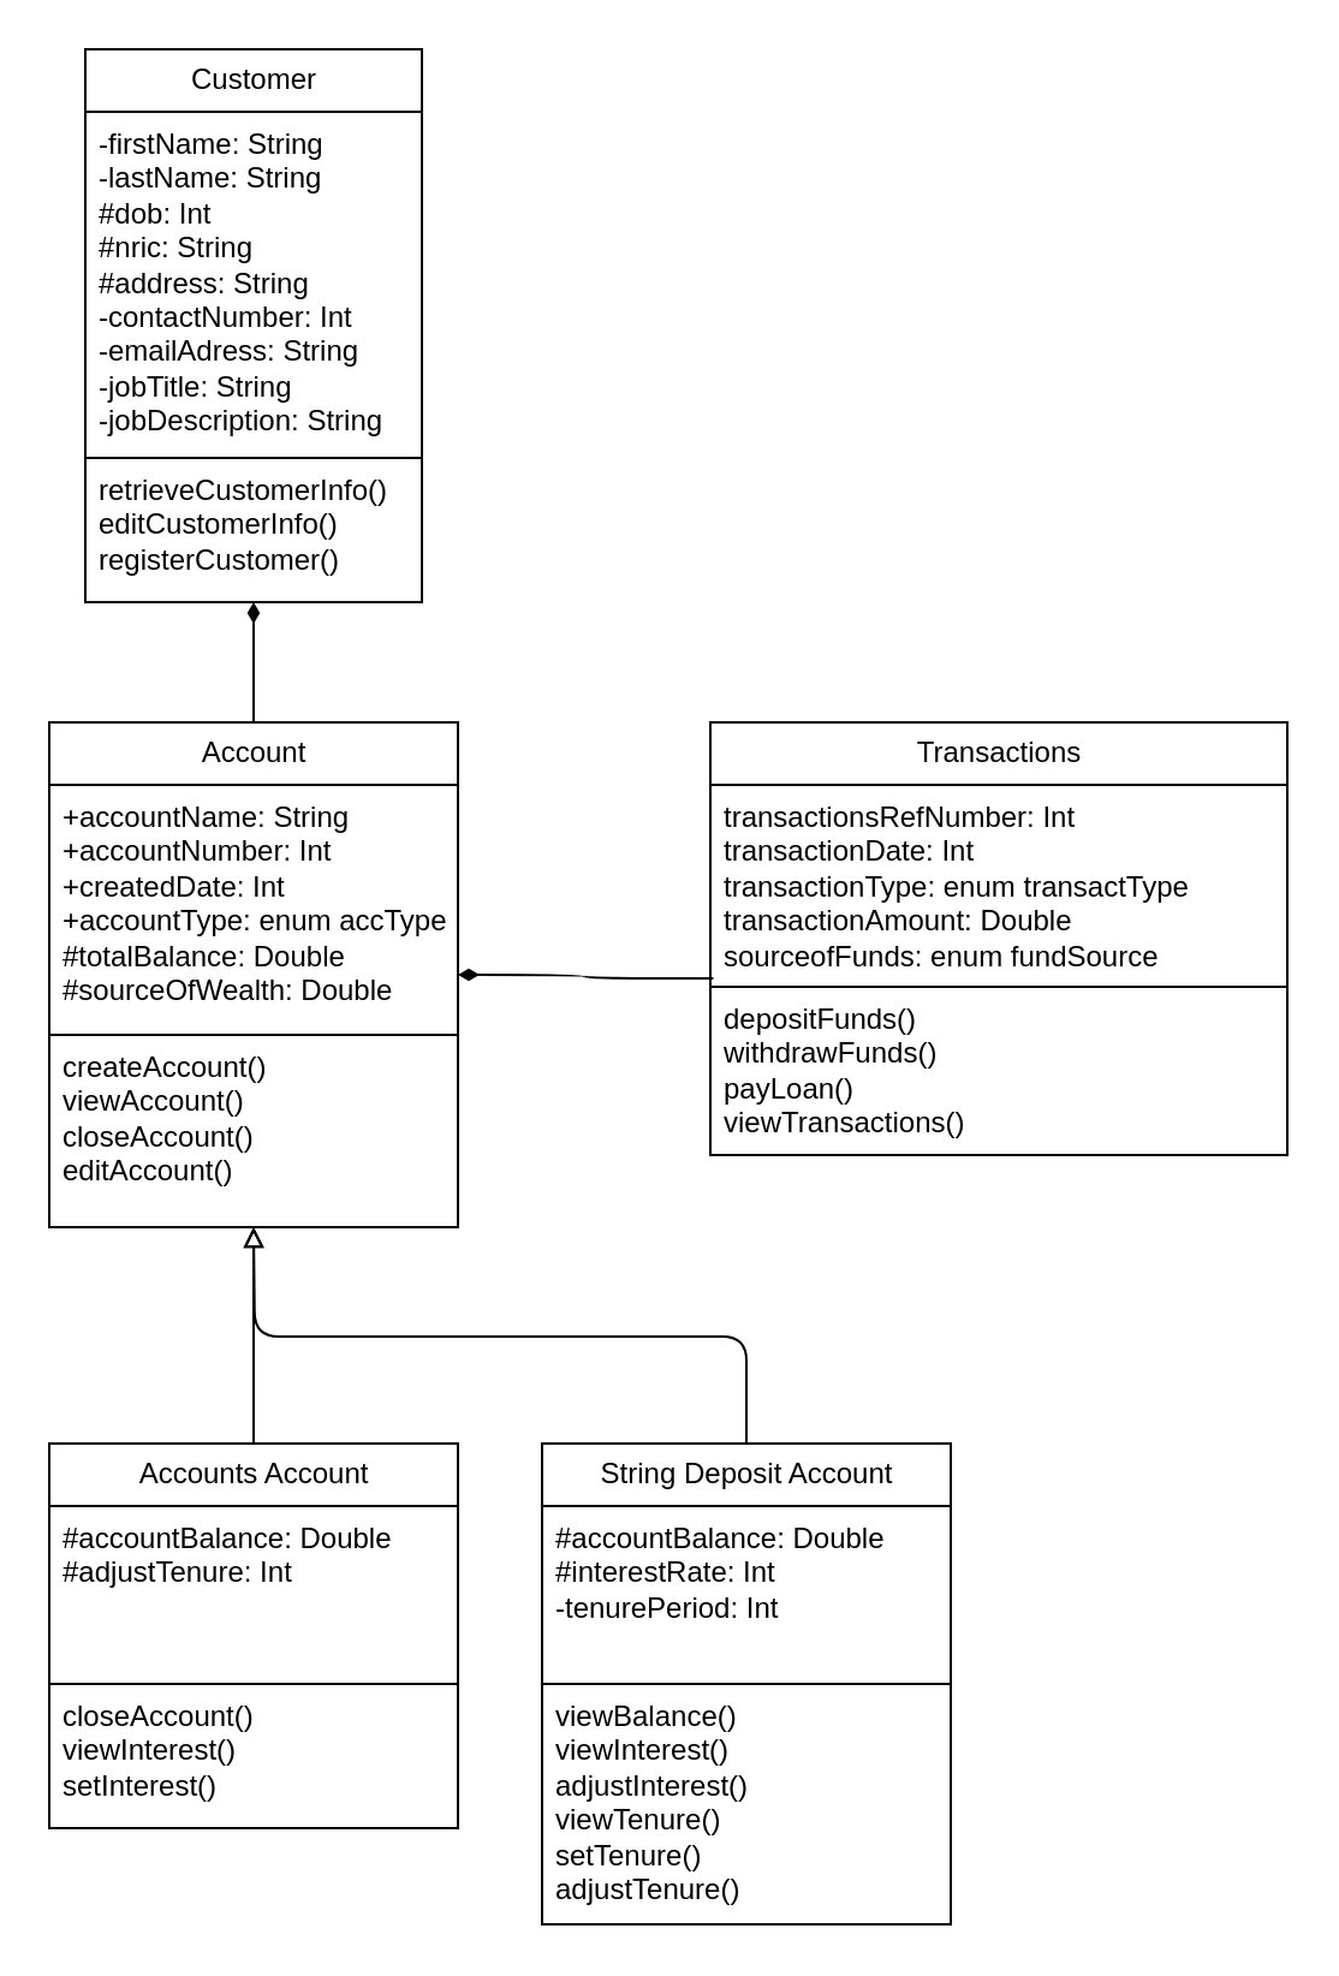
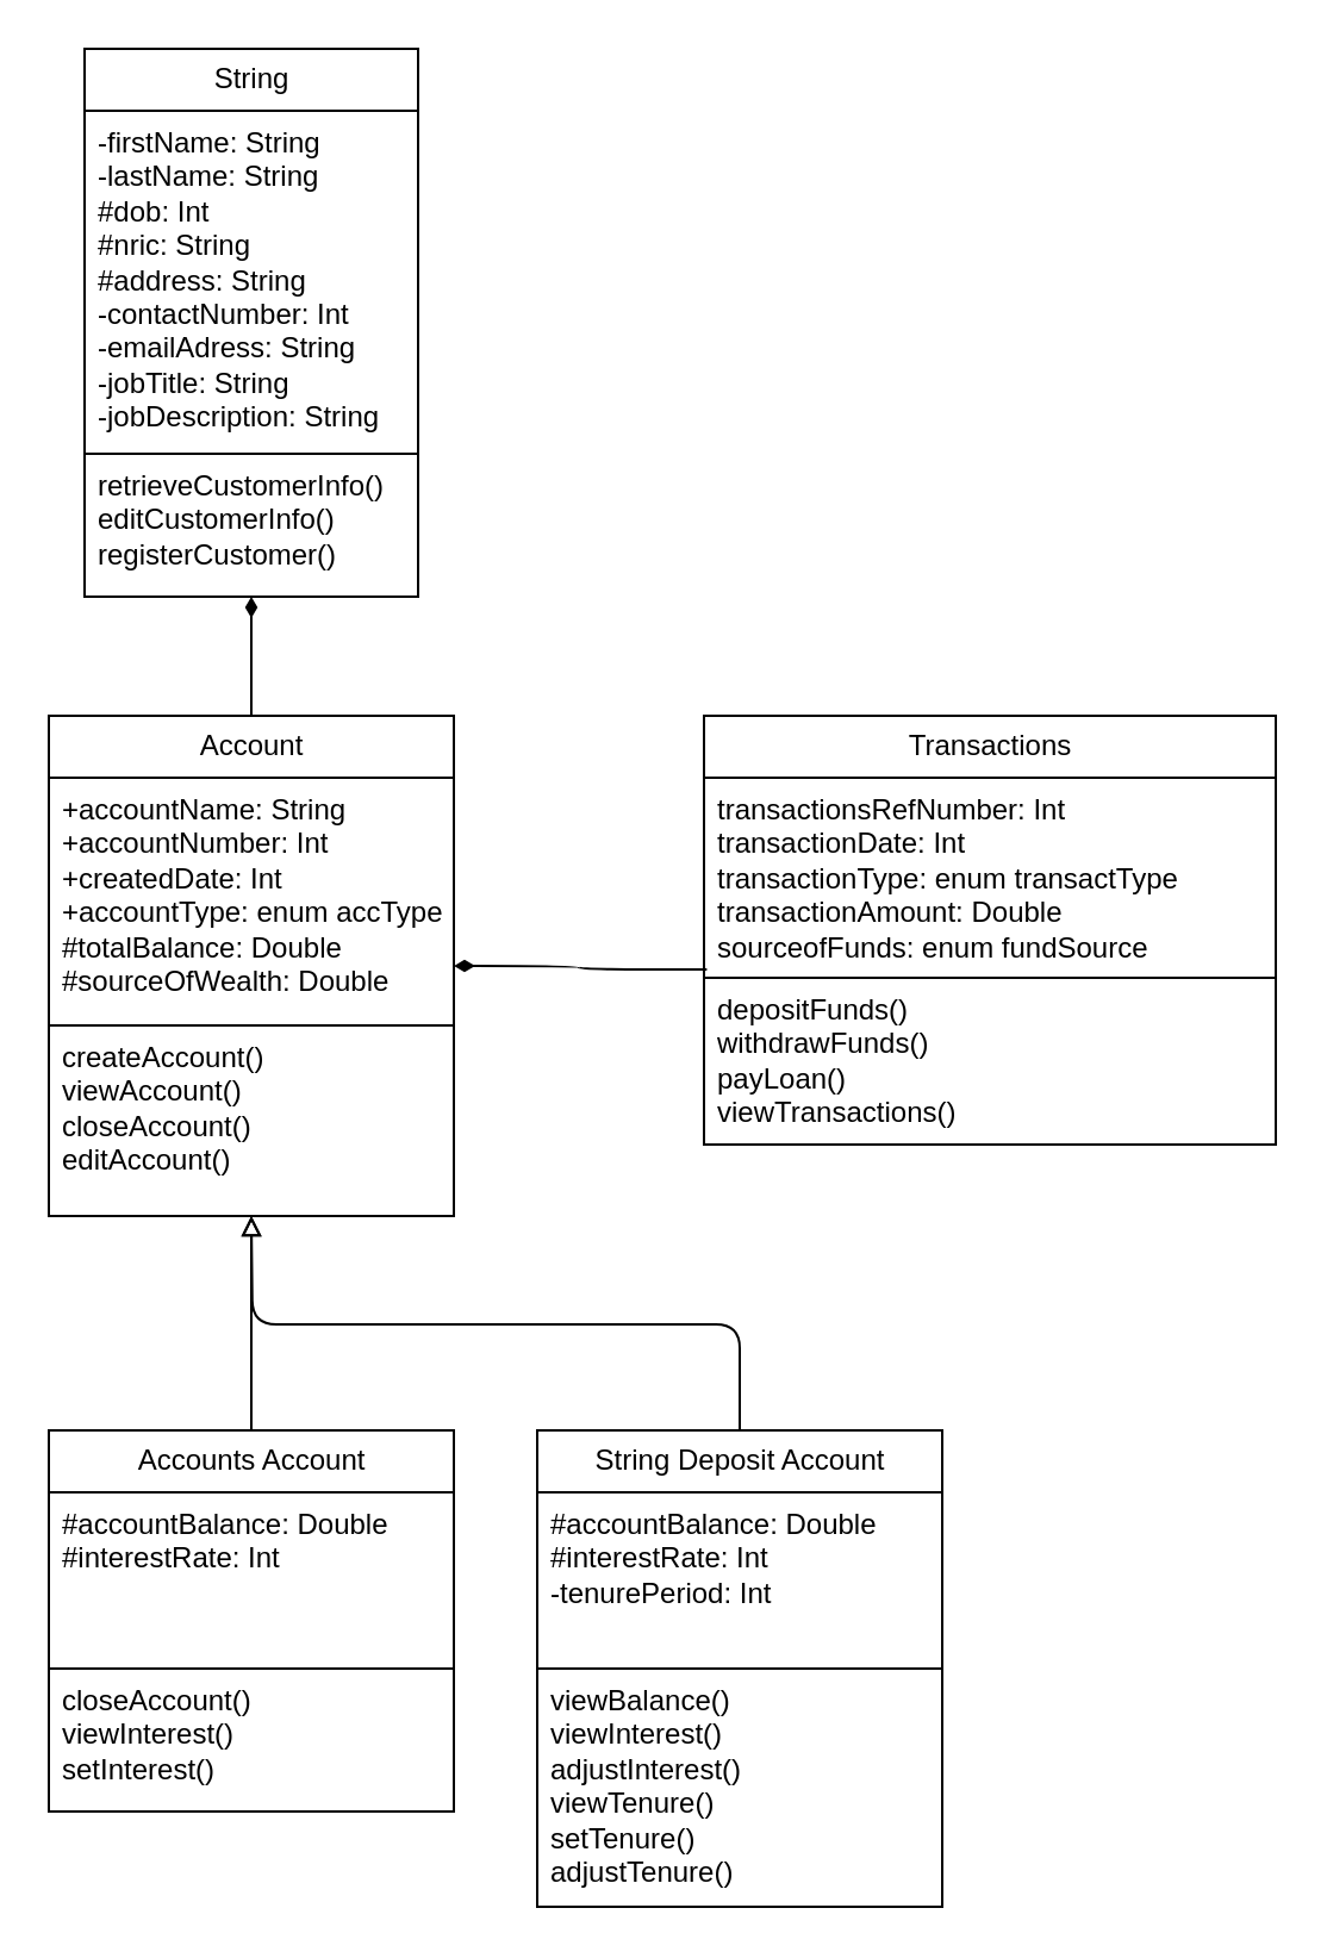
  <mxCell id="0" />
  <mxCell id="1" parent="0" />
  <mxCell id="2" style="edgeStyle=none;html=1;startArrow=diamondThin;startFill=1;endArrow=none;endFill=0;" edge="1" parent="1" source="3" target="7"><mxGeometry relative="1" as="geometry" /></mxCell>
- <mxCell id="3" value="Customer" style="swimlane;fontStyle=0;childLayout=stackLayout;horizontal=1;startSize=26;fillColor=none;horizontalStack=0;resizeParent=1;resizeParentMax=0;resizeLast=0;collapsible=1;marginBottom=0;html=1;" vertex="1" parent="1"><mxGeometry x="35" y="20" width="140" height="230" as="geometry" /></mxCell>
+ <mxCell id="3" value="String" style="swimlane;fontStyle=0;childLayout=stackLayout;horizontal=1;startSize=26;fillColor=none;horizontalStack=0;resizeParent=1;resizeParentMax=0;resizeLast=0;collapsible=1;marginBottom=0;html=1;" vertex="1" parent="1"><mxGeometry x="35" y="20" width="140" height="230" as="geometry" /></mxCell>
  <mxCell id="4" value="-firstName: String&lt;br&gt;-lastName: String&lt;br&gt;#dob: Int&lt;br&gt;#nric: String&lt;br&gt;#address: String&lt;br&gt;-contactNumber: Int&lt;br&gt;-emailAdress: String&lt;br&gt;-jobTitle: String&lt;br&gt;-jobDescription: String" style="text;strokeColor=none;fillColor=none;align=left;verticalAlign=top;spacingLeft=4;spacingRight=4;overflow=hidden;rotatable=0;points=[[0,0.5],[1,0.5]];portConstraint=eastwest;whiteSpace=wrap;html=1;" vertex="1" parent="3"><mxGeometry y="26" width="140" height="144" as="geometry" /></mxCell>
  <mxCell id="5" value="retrieveCustomerInfo()&lt;br&gt;editCustomerInfo()&lt;br&gt;registerCustomer()" style="text;strokeColor=default;fillColor=none;align=left;verticalAlign=top;spacingLeft=4;spacingRight=4;overflow=hidden;rotatable=0;points=[[0,0.5],[1,0.5]];portConstraint=eastwest;whiteSpace=wrap;html=1;" vertex="1" parent="3"><mxGeometry y="170" width="140" height="60" as="geometry" /></mxCell>
  <mxCell id="6" style="html=1;entryX=0.005;entryY=0.959;entryDx=0;entryDy=0;entryPerimeter=0;startArrow=diamondThin;startFill=1;endArrow=none;endFill=0;elbow=vertical;edgeStyle=orthogonalEdgeStyle;curved=1;" edge="1" parent="1" source="7" target="11"><mxGeometry relative="1" as="geometry" /></mxCell>
  <mxCell id="7" value="Account" style="swimlane;fontStyle=0;childLayout=stackLayout;horizontal=1;startSize=26;fillColor=none;horizontalStack=0;resizeParent=1;resizeParentMax=0;resizeLast=0;collapsible=1;marginBottom=0;html=1;" vertex="1" parent="1"><mxGeometry x="20" y="300" width="170" height="210" as="geometry" /></mxCell>
  <mxCell id="8" value="+accountName: String&lt;br&gt;+accountNumber: Int&lt;br&gt;+createdDate: Int&lt;br&gt;+accountType: enum accType&lt;br&gt;#totalBalance: Double&lt;br&gt;#sourceOfWealth: Double" style="text;strokeColor=none;fillColor=none;align=left;verticalAlign=top;spacingLeft=4;spacingRight=4;overflow=hidden;rotatable=0;points=[[0,0.5],[1,0.5]];portConstraint=eastwest;whiteSpace=wrap;html=1;" vertex="1" parent="7"><mxGeometry y="26" width="170" height="104" as="geometry" /></mxCell>
  <mxCell id="9" value="createAccount()&lt;br&gt;viewAccount()&lt;br&gt;closeAccount()&lt;br&gt;editAccount()" style="text;strokeColor=default;fillColor=none;align=left;verticalAlign=top;spacingLeft=4;spacingRight=4;overflow=hidden;rotatable=0;points=[[0,0.5],[1,0.5]];portConstraint=eastwest;whiteSpace=wrap;html=1;" vertex="1" parent="7"><mxGeometry y="130" width="170" height="80" as="geometry" /></mxCell>
  <mxCell id="10" value="Transactions" style="swimlane;fontStyle=0;childLayout=stackLayout;horizontal=1;startSize=26;fillColor=none;horizontalStack=0;resizeParent=1;resizeParentMax=0;resizeLast=0;collapsible=1;marginBottom=0;html=1;" vertex="1" parent="1"><mxGeometry x="295" y="300" width="240" height="180" as="geometry" /></mxCell>
  <mxCell id="11" value="transactionsRefNumber: Int&lt;br&gt;transactionDate: Int&lt;br&gt;transactionType: enum transactType&lt;br&gt;transactionAmount: Double&lt;br&gt;sourceofFunds: enum fundSource" style="text;strokeColor=none;fillColor=none;align=left;verticalAlign=top;spacingLeft=4;spacingRight=4;overflow=hidden;rotatable=0;points=[[0,0.5],[1,0.5]];portConstraint=eastwest;whiteSpace=wrap;html=1;" vertex="1" parent="10"><mxGeometry y="26" width="240" height="84" as="geometry" /></mxCell>
  <mxCell id="12" value="depositFunds()&lt;br&gt;withdrawFunds()&lt;br&gt;payLoan()&lt;br&gt;viewTransactions()" style="text;strokeColor=default;fillColor=none;align=left;verticalAlign=top;spacingLeft=4;spacingRight=4;overflow=hidden;rotatable=0;points=[[0,0.5],[1,0.5]];portConstraint=eastwest;whiteSpace=wrap;html=1;" vertex="1" parent="10"><mxGeometry y="110" width="240" height="70" as="geometry" /></mxCell>
  <mxCell id="13" style="edgeStyle=orthogonalEdgeStyle;html=1;startArrow=none;startFill=0;endArrow=block;endFill=0;elbow=vertical;" edge="1" parent="1" source="14"><mxGeometry relative="1" as="geometry"><mxPoint x="105" y="510" as="targetPoint" /></mxGeometry></mxCell>
  <mxCell id="14" value="Accounts Account" style="swimlane;fontStyle=0;childLayout=stackLayout;horizontal=1;startSize=26;fillColor=none;horizontalStack=0;resizeParent=1;resizeParentMax=0;resizeLast=0;collapsible=1;marginBottom=0;html=1;" vertex="1" parent="1"><mxGeometry x="20" y="600" width="170" height="160" as="geometry" /></mxCell>
- <mxCell id="15" value="#accountBalance: Double&lt;br&gt;#adjustTenure: Int" style="text;strokeColor=none;fillColor=none;align=left;verticalAlign=top;spacingLeft=4;spacingRight=4;overflow=hidden;rotatable=0;points=[[0,0.5],[1,0.5]];portConstraint=eastwest;whiteSpace=wrap;html=1;" vertex="1" parent="14"><mxGeometry y="26" width="170" height="74" as="geometry" /></mxCell>
+ <mxCell id="15" value="#accountBalance: Double&lt;br&gt;#interestRate: Int" style="text;strokeColor=none;fillColor=none;align=left;verticalAlign=top;spacingLeft=4;spacingRight=4;overflow=hidden;rotatable=0;points=[[0,0.5],[1,0.5]];portConstraint=eastwest;whiteSpace=wrap;html=1;" vertex="1" parent="14"><mxGeometry y="26" width="170" height="74" as="geometry" /></mxCell>
  <mxCell id="16" value="closeAccount()&lt;br&gt;viewInterest()&lt;br&gt;setInterest()" style="text;strokeColor=default;fillColor=none;align=left;verticalAlign=top;spacingLeft=4;spacingRight=4;overflow=hidden;rotatable=0;points=[[0,0.5],[1,0.5]];portConstraint=eastwest;whiteSpace=wrap;html=1;" vertex="1" parent="14"><mxGeometry y="100" width="170" height="60" as="geometry" /></mxCell>
  <mxCell id="17" style="edgeStyle=orthogonalEdgeStyle;html=1;startArrow=none;startFill=0;endArrow=block;endFill=0;elbow=vertical;exitX=0.5;exitY=0;exitDx=0;exitDy=0;" edge="1" parent="1" source="18"><mxGeometry relative="1" as="geometry"><mxPoint x="105" y="510" as="targetPoint" /></mxGeometry></mxCell>
  <mxCell id="18" value="String Deposit Account" style="swimlane;fontStyle=0;childLayout=stackLayout;horizontal=1;startSize=26;fillColor=none;horizontalStack=0;resizeParent=1;resizeParentMax=0;resizeLast=0;collapsible=1;marginBottom=0;html=1;" vertex="1" parent="1"><mxGeometry x="225" y="600" width="170" height="200" as="geometry" /></mxCell>
  <mxCell id="19" value="#accountBalance: Double&lt;br style=&quot;border-color: var(--border-color);&quot;&gt;#interestRate: Int&lt;br&gt;-tenurePeriod: Int" style="text;strokeColor=none;fillColor=none;align=left;verticalAlign=top;spacingLeft=4;spacingRight=4;overflow=hidden;rotatable=0;points=[[0,0.5],[1,0.5]];portConstraint=eastwest;whiteSpace=wrap;html=1;" vertex="1" parent="18"><mxGeometry y="26" width="170" height="74" as="geometry" /></mxCell>
  <mxCell id="20" value="viewBalance()&lt;br style=&quot;border-color: var(--border-color);&quot;&gt;viewInterest()&lt;br&gt;adjustInterest()&lt;br&gt;viewTenure()&lt;br&gt;setTenure()&lt;br&gt;adjustTenure()" style="text;strokeColor=default;fillColor=none;align=left;verticalAlign=top;spacingLeft=4;spacingRight=4;overflow=hidden;rotatable=0;points=[[0,0.5],[1,0.5]];portConstraint=eastwest;whiteSpace=wrap;html=1;" vertex="1" parent="18"><mxGeometry y="100" width="170" height="100" as="geometry" /></mxCell>
